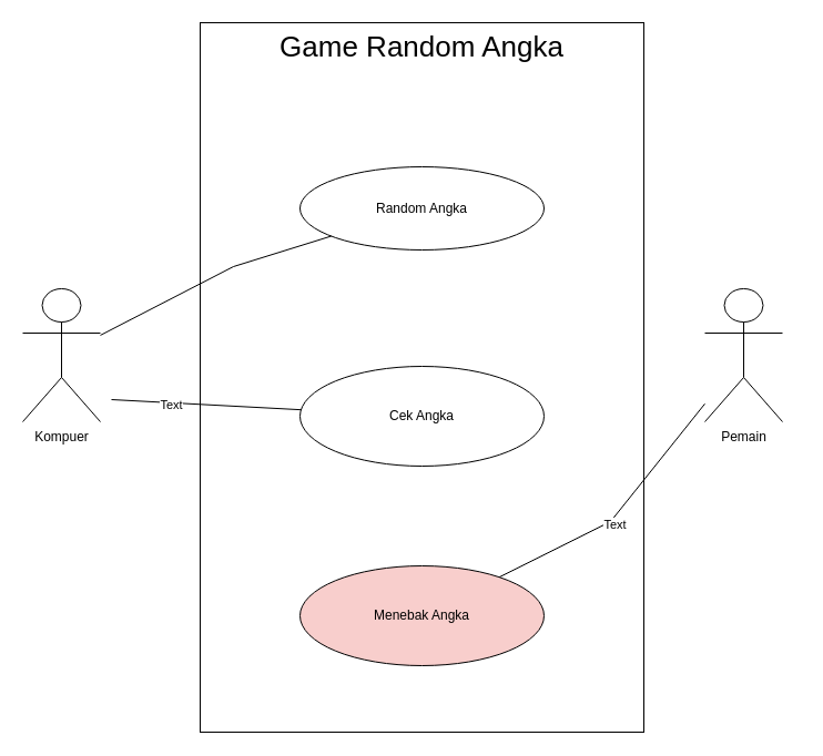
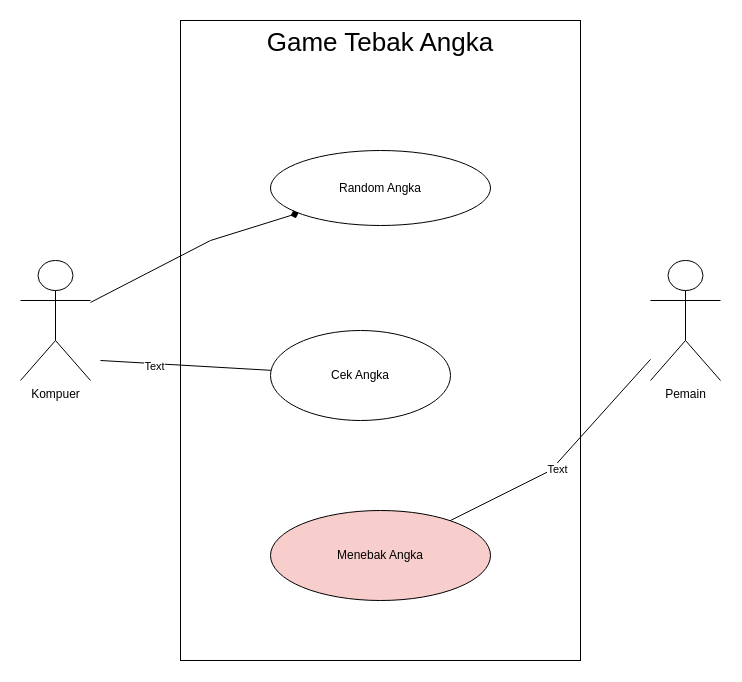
  <mxCell id="0" />
  <mxCell id="1" parent="0" />
- <mxCell id="2" value="&lt;font style=&quot;font-size: 26px;&quot;&gt;Game Random Angka&lt;/font&gt;" style="rounded=0;whiteSpace=wrap;html=1;verticalAlign=top;" vertex="1" parent="1"><mxGeometry x="180" y="20" width="400" height="640" as="geometry" /></mxCell>
- <mxCell id="3" value="Pemain" style="shape=umlActor;verticalLabelPosition=bottom;verticalAlign=top;html=1;outlineConnect=0;" vertex="1" parent="1"><mxGeometry x="635" y="260" width="70" height="120" as="geometry" /></mxCell>
+ <mxCell id="2" value="&lt;font style=&quot;font-size: 26px;&quot;&gt;Game Tebak Angka&lt;/font&gt;" style="rounded=0;whiteSpace=wrap;html=1;verticalAlign=top;" vertex="1" parent="1"><mxGeometry x="180" y="20" width="400" height="640" as="geometry" /></mxCell>
+ <mxCell id="3" value="Pemain" style="shape=umlActor;verticalLabelPosition=bottom;verticalAlign=top;html=1;outlineConnect=0;" vertex="1" parent="1"><mxGeometry x="650" y="260" width="70" height="120" as="geometry" /></mxCell>
  <mxCell id="4" value="Random Angka" style="ellipse;whiteSpace=wrap;html=1;" vertex="1" parent="1"><mxGeometry x="270" y="150" width="220" height="75" as="geometry" /></mxCell>
- <mxCell id="5" value="Cek Angka" style="ellipse;whiteSpace=wrap;html=1;" vertex="1" parent="1"><mxGeometry x="270" y="330" width="220" height="90" as="geometry" /></mxCell>
+ <mxCell id="5" value="Cek Angka" style="ellipse;whiteSpace=wrap;html=1;" vertex="1" parent="1"><mxGeometry x="270" y="330" width="180" height="90" as="geometry" /></mxCell>
  <mxCell id="6" value="Menebak Angka" style="ellipse;whiteSpace=wrap;html=1;fillColor=#f8cecc;" vertex="1" parent="1"><mxGeometry x="270" y="510" width="220" height="90" as="geometry" /></mxCell>
  <mxCell id="7" value="Kompuer" style="shape=umlActor;verticalLabelPosition=bottom;verticalAlign=top;html=1;outlineConnect=0;" vertex="1" parent="1"><mxGeometry x="20" y="260" width="70" height="120" as="geometry" /></mxCell>
  <mxCell id="8" value="" style="endArrow=none;html=1;rounded=0;" edge="1" parent="1" target="5"><mxGeometry width="50" height="50" relative="1" as="geometry"><mxPoint x="100" y="360" as="sourcePoint" /><mxPoint x="500" y="310" as="targetPoint" /></mxGeometry></mxCell>
  <mxCell id="9" value="Text" style="edgeLabel;html=1;align=center;verticalAlign=middle;resizable=0;points=[];" vertex="1" connectable="0" parent="8"><mxGeometry x="-0.367" y="-2" relative="1" as="geometry"><mxPoint as="offset" /></mxGeometry></mxCell>
- <mxCell id="10" value="" style="endArrow=none;html=1;rounded=0;" edge="1" parent="1" source="7" target="4"><mxGeometry width="50" height="50" relative="1" as="geometry"><mxPoint x="450" y="460" as="sourcePoint" /><mxPoint x="500" y="410" as="targetPoint" /><Array as="points"><mxPoint x="210" y="240" /></Array></mxGeometry></mxCell>
+ <mxCell id="10" value="" style="endArrow=diamond;html=1;rounded=0;" edge="1" parent="1" source="7" target="4"><mxGeometry width="50" height="50" relative="1" as="geometry"><mxPoint x="450" y="460" as="sourcePoint" /><mxPoint x="500" y="410" as="targetPoint" /><Array as="points"><mxPoint x="210" y="240" /></Array></mxGeometry></mxCell>
  <mxCell id="11" value="" style="endArrow=none;html=1;rounded=0;" edge="1" parent="1" source="6" target="3"><mxGeometry width="50" height="50" relative="1" as="geometry"><mxPoint x="450" y="460" as="sourcePoint" /><mxPoint x="500" y="410" as="targetPoint" /><Array as="points"><mxPoint x="550" y="470" /></Array></mxGeometry></mxCell>
  <mxCell id="12" value="Text" style="edgeLabel;html=1;align=center;verticalAlign=middle;resizable=0;points=[];" vertex="1" connectable="0" parent="11"><mxGeometry x="-0.097" y="-4" relative="1" as="geometry"><mxPoint as="offset" /></mxGeometry></mxCell>
